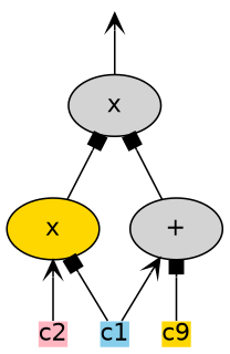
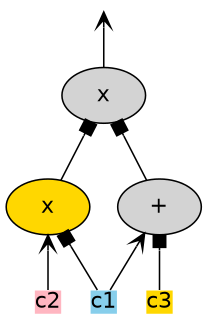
  digraph {
    fontname=Helvetica
    rankdir=BT
    node [fontname=Helvetica shape=ellipse style=filled fillcolor=gold]
    edge [fontname=Helvetica arrowhead=box]
    n1 [label=x]
    n2 [label="+" fillcolor=lightgrey]
    n3 [label=c1 shape=plain fillcolor=skyblue]
    n4 [label=c2 shape=plain fillcolor=lightpink]
-   n5 [label=c9 shape=plain]
+   n5 [label=c3 shape=plain]
    end [shape=point style=invis fillcolor=""]
    n7 [label=x fillcolor=lightgrey]
    subgraph sub_1 {
      rank=same
      n1
      n2
    }
    subgraph sub_2 {
      rank=same
      n3
      n4
      n5
    }
    n1 -> n7
    n2 -> n7
    n3 -> n1
    n3 -> n2 [arrowhead=vee]
    n4 -> n1 [arrowhead=vee]
    n5 -> n2
    n7 -> end [arrowhead=vee]
  }
